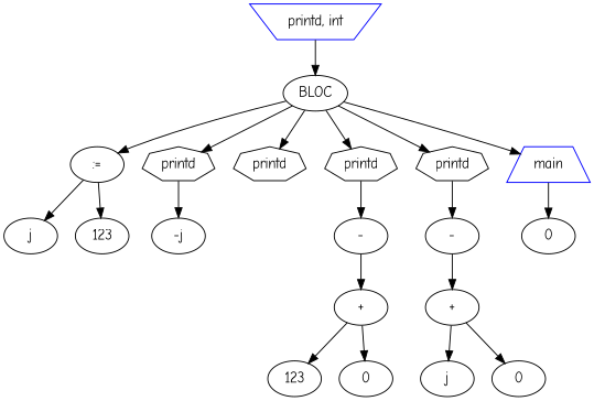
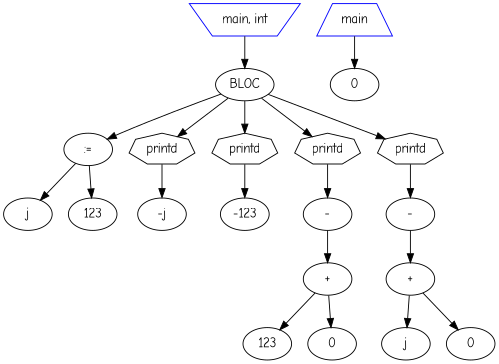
  digraph {
    fontname="Comic Neue"
    node [fontname="Comic Neue" shape=ellipse]
    edge [fontname="Comic Neue"]
-   n1 [color=blue label="printd, int" shape=invtrapezium]
+   n1 [color=blue label="main, int" shape=invtrapezium]
    n2 [color=black label=BLOC]
    n3 [label=":="]
    n4 [label=printd shape=septagon]
    n5 [label=printd shape=septagon]
    n6 [label=printd shape=septagon]
    n7 [label=printd shape=septagon]
    n8 [color=blue label=main shape=trapezium]
    n9 [label=j]
    n10 [label=123]
    n11 [label="-j"]
+   n12 [label=-123]
    n13 [label="-"]
    n14 [label="-"]
    n15 [label=0]
    n16 [label="+"]
    n17 [label=123]
    n18 [label=0]
    n19 [label="+"]
    n20 [label=j]
    n21 [label=0]
    n1 -> n2
    n2 -> n3
    n2 -> n4
    n2 -> n5
    n2 -> n6
    n2 -> n7
-   n2 -> n8
    n3 -> n9
    n3 -> n10
    n4 -> n11
+   n5 -> n12
    n6 -> n13
    n7 -> n14
    n8 -> n15
    n13 -> n16
    n14 -> n19
    n16 -> n17
    n16 -> n18
    n19 -> n20
    n19 -> n21
  }
